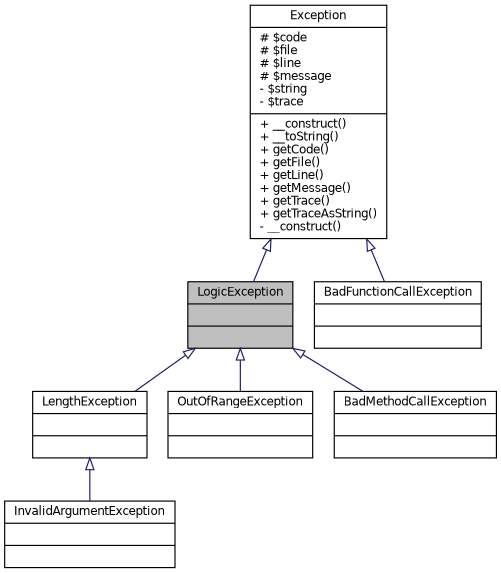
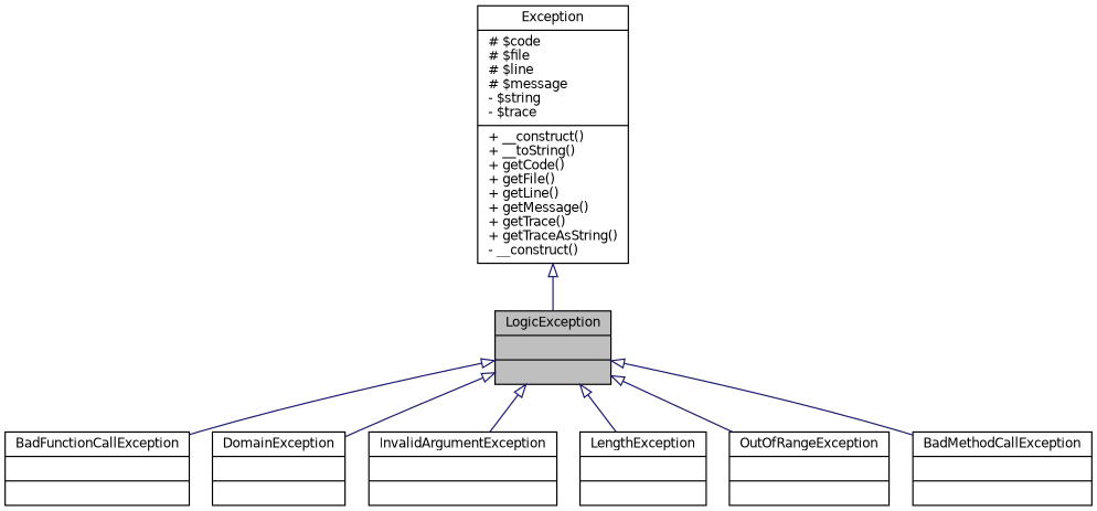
  digraph {
    fontname="DejaVu Sans"
    node [color=black fillcolor=white fontname="DejaVu Sans" fontsize=10 shape=record style=filled]
    edge [arrowtail=onormal color=midnightblue dir=back fontname="DejaVu Sans" fontsize=10 labelfontname=Helvetica labelfontsize=10 style=solid]
    n1 [fillcolor=grey75 fontcolor=black height=0.2 label="{LogicException\n||}" width=0.4]
    n2 [height=0.2 label="{BadFunctionCallException\n||}" width=0.4]
+   n3 [height=0.2 label="{DomainException\n||}" width=0.4]
    n4 [height=0.2 label="{InvalidArgumentException\n||}" width=0.4]
    n5 [height=0.2 label="{LengthException\n||}" width=0.4]
    n6 [height=0.2 label="{OutOfRangeException\n||}" width=0.4]
    n7 [height=0.2 label="{BadMethodCallException\n||}" width=0.4]
    n8 [height=0.2 label="{Exception\n|# $code\l# $file\l# $line\l# $message\l- $string\l- $trace\l|+ __construct()\l+ __toString()\l+ getCode()\l+ getFile()\l+ getLine()\l+ getMessage()\l+ getTrace()\l+ getTraceAsString()\l- __construct()\l}" width=0.4]
-   n8 -> n2
-   n5 -> n4
+   n1 -> n2
+   n1 -> n3
+   n1 -> n4
    n1 -> n5
    n1 -> n6
    n1 -> n7
    n8 -> n1
  }
